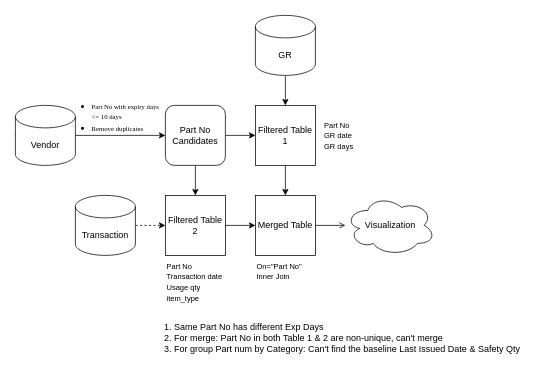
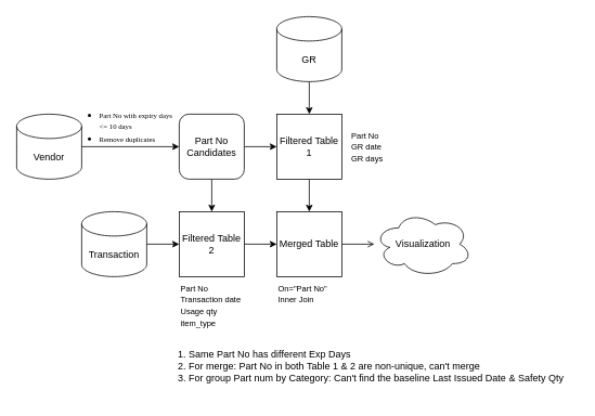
  <mxCell id="0" />
  <mxCell id="1" parent="0" />
  <mxCell id="2" value="" style="endArrow=classic;html=1;rounded=0;exitX=1;exitY=0.5;exitDx=0;exitDy=0;" edge="1" parent="1"><mxGeometry width="50" height="50" relative="1" as="geometry"><mxPoint x="20" y="180" as="sourcePoint" /><mxPoint x="220" y="180" as="targetPoint" /></mxGeometry></mxCell>
  <mxCell id="3" value="&lt;ul&gt;&lt;li&gt;&lt;span style=&quot;background-color: initial; font-family: &amp;quot;Times New Roman&amp;quot;; font-size: 9px;&quot;&gt;Part No with expiry days &amp;lt;= 10 days&lt;/span&gt;&lt;/li&gt;&lt;li&gt;&lt;span style=&quot;font-size: 9px; font-family: &amp;quot;Times New Roman&amp;quot;; background-color: initial;&quot;&gt;Remove duplicates&lt;/span&gt;&lt;/li&gt;&lt;/ul&gt;" style="text;html=1;strokeColor=none;fillColor=none;align=left;verticalAlign=middle;whiteSpace=wrap;rounded=0;" vertex="1" parent="1"><mxGeometry x="80" y="140" width="140" height="30" as="geometry" /></mxCell>
  <mxCell id="4" style="edgeStyle=orthogonalEdgeStyle;rounded=0;orthogonalLoop=1;jettySize=auto;html=1;exitX=0.5;exitY=1;exitDx=0;exitDy=0;entryX=0.5;entryY=0;entryDx=0;entryDy=0;" edge="1" parent="1" source="6" target="12"><mxGeometry relative="1" as="geometry" /></mxCell>
  <mxCell id="5" style="edgeStyle=orthogonalEdgeStyle;rounded=0;orthogonalLoop=1;jettySize=auto;html=1;exitX=1;exitY=0.5;exitDx=0;exitDy=0;entryX=0;entryY=0.5;entryDx=0;entryDy=0;" edge="1" parent="1" source="6" target="20"><mxGeometry relative="1" as="geometry" /></mxCell>
  <mxCell id="6" value="Part No Candidates" style="rounded=1;whiteSpace=wrap;html=1;" vertex="1" parent="1"><mxGeometry x="220" y="140" width="80" height="80" as="geometry" /></mxCell>
  <mxCell id="7" value="Vendor" style="shape=cylinder3;whiteSpace=wrap;html=1;boundedLbl=1;backgroundOutline=1;size=15;" vertex="1" parent="1"><mxGeometry x="20" y="140" width="80" height="80" as="geometry" /></mxCell>
  <mxCell id="8" value="&lt;font style=&quot;font-size: 10px;&quot;&gt;Part No&lt;br&gt;Transaction date&lt;br&gt;Usage qty&lt;br&gt;item_type&lt;/font&gt;" style="text;html=1;align=left;verticalAlign=middle;resizable=0;points=[];autosize=1;strokeColor=none;fillColor=none;" vertex="1" parent="1"><mxGeometry x="220" y="340" width="100" height="70" as="geometry" /></mxCell>
- <mxCell id="9" style="edgeStyle=orthogonalEdgeStyle;rounded=0;orthogonalLoop=1;jettySize=auto;html=1;exitX=1;exitY=0.5;exitDx=0;exitDy=0;exitPerimeter=0;entryX=0;entryY=0.5;entryDx=0;entryDy=0;dashed=1;" edge="1" parent="1" source="10" target="12"><mxGeometry relative="1" as="geometry" /></mxCell>
+ <mxCell id="9" style="edgeStyle=orthogonalEdgeStyle;rounded=0;orthogonalLoop=1;jettySize=auto;html=1;exitX=1;exitY=0.5;exitDx=0;exitDy=0;exitPerimeter=0;entryX=0;entryY=0.5;entryDx=0;entryDy=0;" edge="1" parent="1" source="10" target="12"><mxGeometry relative="1" as="geometry" /></mxCell>
  <mxCell id="10" value="Transaction" style="shape=cylinder3;whiteSpace=wrap;html=1;boundedLbl=1;backgroundOutline=1;size=15;" vertex="1" parent="1"><mxGeometry x="100" y="260" width="80" height="80" as="geometry" /></mxCell>
  <mxCell id="11" style="edgeStyle=orthogonalEdgeStyle;rounded=0;orthogonalLoop=1;jettySize=auto;html=1;exitX=1;exitY=0.5;exitDx=0;exitDy=0;entryX=0;entryY=0.5;entryDx=0;entryDy=0;" edge="1" parent="1" source="12" target="14"><mxGeometry relative="1" as="geometry" /></mxCell>
  <mxCell id="12" value="Filtered Table 2" style="rounded=0;whiteSpace=wrap;html=1;" vertex="1" parent="1"><mxGeometry x="220" y="260" width="80" height="80" as="geometry" /></mxCell>
  <mxCell id="13" style="edgeStyle=orthogonalEdgeStyle;rounded=0;orthogonalLoop=1;jettySize=auto;html=1;exitX=1;exitY=0.5;exitDx=0;exitDy=0;endArrow=open;" edge="1" parent="1" source="14" target="18"><mxGeometry relative="1" as="geometry" /></mxCell>
  <mxCell id="14" value="Merged Table" style="rounded=0;whiteSpace=wrap;html=1;" vertex="1" parent="1"><mxGeometry x="340" y="260" width="80" height="80" as="geometry" /></mxCell>
  <mxCell id="15" style="edgeStyle=orthogonalEdgeStyle;rounded=0;orthogonalLoop=1;jettySize=auto;html=1;exitX=0.5;exitY=1;exitDx=0;exitDy=0;exitPerimeter=0;entryX=0.5;entryY=0;entryDx=0;entryDy=0;" edge="1" parent="1" source="16" target="20"><mxGeometry relative="1" as="geometry" /></mxCell>
  <mxCell id="16" value="GR" style="shape=cylinder3;whiteSpace=wrap;html=1;boundedLbl=1;backgroundOutline=1;size=15;" vertex="1" parent="1"><mxGeometry x="340" y="20" width="80" height="80" as="geometry" /></mxCell>
  <mxCell id="17" value="&lt;span style=&quot;font-size: 10px;&quot;&gt;On=&quot;Part No&quot;&lt;br&gt;Inner Join&lt;br&gt;&lt;/span&gt;" style="text;whiteSpace=wrap;html=1;" vertex="1" parent="1"><mxGeometry x="340" y="340" width="115" height="30" as="geometry" /></mxCell>
  <mxCell id="18" value="Visualization" style="ellipse;shape=cloud;whiteSpace=wrap;html=1;" vertex="1" parent="1"><mxGeometry x="460" y="260" width="120" height="80" as="geometry" /></mxCell>
  <mxCell id="19" style="edgeStyle=orthogonalEdgeStyle;rounded=0;orthogonalLoop=1;jettySize=auto;html=1;exitX=0.5;exitY=1;exitDx=0;exitDy=0;entryX=0.5;entryY=0;entryDx=0;entryDy=0;" edge="1" parent="1" source="20" target="14"><mxGeometry relative="1" as="geometry" /></mxCell>
  <mxCell id="20" value="Filtered Table 1" style="rounded=0;whiteSpace=wrap;html=1;" vertex="1" parent="1"><mxGeometry x="340" y="140" width="80" height="80" as="geometry" /></mxCell>
  <mxCell id="21" value="&lt;font style=&quot;font-size: 10px;&quot;&gt;Part No&lt;br&gt;GR date&lt;br&gt;GR days&lt;br&gt;&lt;/font&gt;" style="text;html=1;align=left;verticalAlign=middle;resizable=0;points=[];autosize=1;strokeColor=none;fillColor=none;" vertex="1" parent="1"><mxGeometry x="430" y="150" width="60" height="60" as="geometry" /></mxCell>
  <mxCell id="22" value="&lt;ol&gt;&lt;li&gt;Same Part No has different Exp Days&lt;/li&gt;&lt;li&gt;For merge: Part No in both Table 1 &amp;amp; 2 are non-unique, can't merge&lt;/li&gt;&lt;li&gt;For group Part num by Category: Can't find the baseline Last Issued Date &amp;amp; Safety Qty&lt;/li&gt;&lt;/ol&gt;" style="text;html=1;align=left;verticalAlign=middle;resizable=0;points=[];autosize=1;strokeColor=none;fillColor=none;" vertex="1" parent="1"><mxGeometry x="190" y="410" width="520" height="80" as="geometry" /></mxCell>
